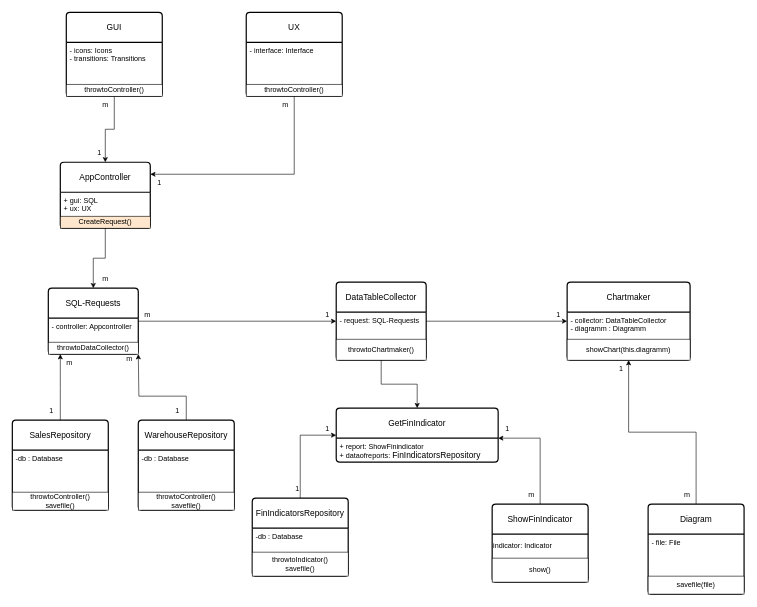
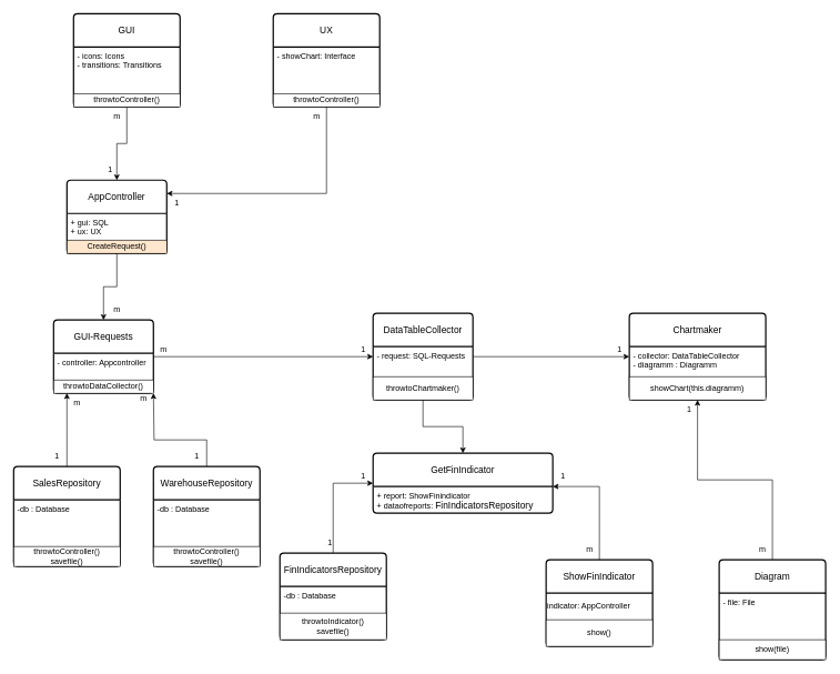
  <mxCell id="0" />
  <mxCell id="1" parent="0" />
  <mxCell id="2" value="" style="edgeStyle=orthogonalEdgeStyle;rounded=0;orthogonalLoop=1;jettySize=auto;html=1;" edge="1" parent="1" source="3" target="9"><mxGeometry relative="1" as="geometry" /></mxCell>
  <mxCell id="3" value="GUI" style="swimlane;childLayout=stackLayout;horizontal=1;startSize=50;horizontalStack=0;rounded=1;fontSize=14;fontStyle=0;strokeWidth=2;resizeParent=0;resizeLast=1;shadow=0;dashed=0;align=center;arcSize=4;whiteSpace=wrap;html=1;" vertex="1" parent="1"><mxGeometry x="110" y="20" width="160" height="140" as="geometry" /></mxCell>
  <mxCell id="4" value="- icons: Icons&lt;br&gt;-&amp;nbsp;transitions: Transitions" style="align=left;strokeColor=none;fillColor=none;spacingLeft=4;fontSize=12;verticalAlign=top;resizable=0;rotatable=0;part=1;html=1;" vertex="1" parent="3"><mxGeometry y="50" width="160" height="70" as="geometry" /></mxCell>
  <mxCell id="5" value="throwtoController()" style="rounded=0;whiteSpace=wrap;html=1;" vertex="1" parent="3"><mxGeometry y="120" width="160" height="20" as="geometry" /></mxCell>
  <mxCell id="6" value="UX" style="swimlane;childLayout=stackLayout;horizontal=1;startSize=50;horizontalStack=0;rounded=1;fontSize=14;fontStyle=0;strokeWidth=2;resizeParent=0;resizeLast=1;shadow=0;dashed=0;align=center;arcSize=4;whiteSpace=wrap;html=1;" vertex="1" parent="1"><mxGeometry x="410" y="20" width="160" height="140" as="geometry" /></mxCell>
- <mxCell id="7" value="- interface: Interface" style="align=left;strokeColor=none;fillColor=none;spacingLeft=4;fontSize=12;verticalAlign=top;resizable=0;rotatable=0;part=1;html=1;" vertex="1" parent="6"><mxGeometry y="50" width="160" height="70" as="geometry" /></mxCell>
+ <mxCell id="7" value="- showChart: Interface" style="align=left;strokeColor=none;fillColor=none;spacingLeft=4;fontSize=12;verticalAlign=top;resizable=0;rotatable=0;part=1;html=1;" vertex="1" parent="6"><mxGeometry y="50" width="160" height="70" as="geometry" /></mxCell>
  <mxCell id="8" value="throwtoController()" style="rounded=0;whiteSpace=wrap;html=1;" vertex="1" parent="6"><mxGeometry y="120" width="160" height="20" as="geometry" /></mxCell>
  <mxCell id="9" value="AppController" style="swimlane;childLayout=stackLayout;horizontal=1;startSize=50;horizontalStack=0;rounded=1;fontSize=14;fontStyle=0;strokeWidth=2;resizeParent=0;resizeLast=1;shadow=0;dashed=0;align=center;arcSize=4;whiteSpace=wrap;html=1;" vertex="1" parent="1"><mxGeometry x="100" y="270" width="150" height="110" as="geometry" /></mxCell>
  <mxCell id="10" value="+ gui: SQL&lt;br&gt;+ ux: UX" style="align=left;strokeColor=none;fillColor=none;spacingLeft=4;fontSize=12;verticalAlign=top;resizable=0;rotatable=0;part=1;html=1;" vertex="1" parent="9"><mxGeometry y="50" width="150" height="40" as="geometry" /></mxCell>
  <mxCell id="11" value="CreateRequest()" style="rounded=0;whiteSpace=wrap;html=1;fillColor=#ffe6cc;" vertex="1" parent="9"><mxGeometry y="90" width="150" height="20" as="geometry" /></mxCell>
  <mxCell id="12" style="edgeStyle=orthogonalEdgeStyle;rounded=0;orthogonalLoop=1;jettySize=auto;html=1;exitX=0.5;exitY=0;exitDx=0;exitDy=0;" edge="1" parent="1" source="13"><mxGeometry relative="1" as="geometry"><mxPoint x="100" y="590" as="targetPoint" /></mxGeometry></mxCell>
  <mxCell id="13" value="SalesRepository" style="swimlane;childLayout=stackLayout;horizontal=1;startSize=50;horizontalStack=0;rounded=1;fontSize=14;fontStyle=0;strokeWidth=2;resizeParent=0;resizeLast=1;shadow=0;dashed=0;align=center;arcSize=4;whiteSpace=wrap;html=1;" vertex="1" parent="1"><mxGeometry x="20" y="700" width="160" height="150" as="geometry" /></mxCell>
  <mxCell id="14" value="-db : Database" style="align=left;strokeColor=none;fillColor=none;spacingLeft=4;fontSize=12;verticalAlign=top;resizable=0;rotatable=0;part=1;html=1;" vertex="1" parent="13"><mxGeometry y="50" width="160" height="70" as="geometry" /></mxCell>
  <mxCell id="15" value="throwtoController()&lt;br&gt;savefile()" style="rounded=0;whiteSpace=wrap;html=1;" vertex="1" parent="13"><mxGeometry y="120" width="160" height="30" as="geometry" /></mxCell>
  <mxCell id="16" style="edgeStyle=orthogonalEdgeStyle;rounded=0;orthogonalLoop=1;jettySize=auto;html=1;exitX=0.5;exitY=0;exitDx=0;exitDy=0;entryX=1;entryY=1;entryDx=0;entryDy=0;" edge="1" parent="1" source="17" target="29"><mxGeometry relative="1" as="geometry"><mxPoint x="230" y="590" as="targetPoint" /><Array as="points"><mxPoint x="310" y="660" /><mxPoint x="231" y="660" /></Array></mxGeometry></mxCell>
  <mxCell id="17" value="WarehouseRepository" style="swimlane;childLayout=stackLayout;horizontal=1;startSize=50;horizontalStack=0;rounded=1;fontSize=14;fontStyle=0;strokeWidth=2;resizeParent=0;resizeLast=1;shadow=0;dashed=0;align=center;arcSize=4;whiteSpace=wrap;html=1;" vertex="1" parent="1"><mxGeometry x="230" y="700" width="160" height="150" as="geometry" /></mxCell>
  <mxCell id="18" value="-db : Database" style="align=left;strokeColor=none;fillColor=none;spacingLeft=4;fontSize=12;verticalAlign=top;resizable=0;rotatable=0;part=1;html=1;" vertex="1" parent="17"><mxGeometry y="50" width="160" height="70" as="geometry" /></mxCell>
  <mxCell id="19" value="throwtoController()&lt;br style=&quot;border-color: var(--border-color);&quot;&gt;savefile()" style="rounded=0;whiteSpace=wrap;html=1;" vertex="1" parent="17"><mxGeometry y="120" width="160" height="30" as="geometry" /></mxCell>
  <mxCell id="20" style="edgeStyle=orthogonalEdgeStyle;rounded=0;orthogonalLoop=1;jettySize=auto;html=1;exitX=0.5;exitY=1;exitDx=0;exitDy=0;" edge="1" parent="17" source="18" target="18"><mxGeometry relative="1" as="geometry" /></mxCell>
  <mxCell id="21" style="edgeStyle=orthogonalEdgeStyle;rounded=0;orthogonalLoop=1;jettySize=auto;html=1;exitX=0.5;exitY=0;exitDx=0;exitDy=0;entryX=0;entryY=0.5;entryDx=0;entryDy=0;" edge="1" parent="1" source="22" target="35"><mxGeometry relative="1" as="geometry" /></mxCell>
  <mxCell id="22" value="FinIndicatorsRepository" style="swimlane;childLayout=stackLayout;horizontal=1;startSize=50;horizontalStack=0;rounded=1;fontSize=14;fontStyle=0;strokeWidth=2;resizeParent=0;resizeLast=1;shadow=0;dashed=0;align=center;arcSize=4;whiteSpace=wrap;html=1;" vertex="1" parent="1"><mxGeometry x="420" y="830" width="160" height="130" as="geometry" /></mxCell>
  <mxCell id="23" value="-db : Database" style="align=left;strokeColor=none;fillColor=none;spacingLeft=4;fontSize=12;verticalAlign=top;resizable=0;rotatable=0;part=1;html=1;" vertex="1" parent="22"><mxGeometry y="50" width="160" height="40" as="geometry" /></mxCell>
  <mxCell id="24" value="throwtoIndicator()&lt;br style=&quot;border-color: var(--border-color);&quot;&gt;savefile()" style="rounded=0;whiteSpace=wrap;html=1;" vertex="1" parent="22"><mxGeometry y="90" width="160" height="40" as="geometry" /></mxCell>
  <mxCell id="25" style="edgeStyle=orthogonalEdgeStyle;rounded=0;orthogonalLoop=1;jettySize=auto;html=1;exitX=0.5;exitY=1;exitDx=0;exitDy=0;" edge="1" parent="1" source="8"><mxGeometry relative="1" as="geometry"><mxPoint x="250" y="290" as="targetPoint" /><Array as="points"><mxPoint x="490" y="290" /><mxPoint x="250" y="290" /></Array></mxGeometry></mxCell>
  <mxCell id="26" value="" style="edgeStyle=orthogonalEdgeStyle;rounded=0;orthogonalLoop=1;jettySize=auto;html=1;" edge="1" parent="1" source="27" target="32"><mxGeometry relative="1" as="geometry" /></mxCell>
- <mxCell id="27" value="SQL-Requests" style="swimlane;childLayout=stackLayout;horizontal=1;startSize=50;horizontalStack=0;rounded=1;fontSize=14;fontStyle=0;strokeWidth=2;resizeParent=0;resizeLast=1;shadow=0;dashed=0;align=center;arcSize=4;whiteSpace=wrap;html=1;" vertex="1" parent="1"><mxGeometry x="80" y="480" width="150" height="110" as="geometry" /></mxCell>
+ <mxCell id="27" value="GUI-Requests" style="swimlane;childLayout=stackLayout;horizontal=1;startSize=50;horizontalStack=0;rounded=1;fontSize=14;fontStyle=0;strokeWidth=2;resizeParent=0;resizeLast=1;shadow=0;dashed=0;align=center;arcSize=4;whiteSpace=wrap;html=1;" vertex="1" parent="1"><mxGeometry x="80" y="480" width="150" height="110" as="geometry" /></mxCell>
  <mxCell id="28" value="- controller: Appcontroller" style="align=left;strokeColor=none;fillColor=none;spacingLeft=4;fontSize=12;verticalAlign=top;resizable=0;rotatable=0;part=1;html=1;" vertex="1" parent="27"><mxGeometry y="50" width="150" height="40" as="geometry" /></mxCell>
  <mxCell id="29" value="throwtoDataCollector()" style="rounded=0;whiteSpace=wrap;html=1;" vertex="1" parent="27"><mxGeometry y="90" width="150" height="20" as="geometry" /></mxCell>
  <mxCell id="30" style="edgeStyle=orthogonalEdgeStyle;rounded=0;orthogonalLoop=1;jettySize=auto;html=1;exitX=0.5;exitY=1;exitDx=0;exitDy=0;entryX=0.5;entryY=0;entryDx=0;entryDy=0;" edge="1" parent="1" source="11" target="27"><mxGeometry relative="1" as="geometry" /></mxCell>
  <mxCell id="31" value="" style="edgeStyle=orthogonalEdgeStyle;rounded=0;orthogonalLoop=1;jettySize=auto;html=1;" edge="1" parent="1" source="32" target="46"><mxGeometry relative="1" as="geometry" /></mxCell>
  <mxCell id="32" value="DataTableCollector" style="swimlane;childLayout=stackLayout;horizontal=1;startSize=50;horizontalStack=0;rounded=1;fontSize=14;fontStyle=0;strokeWidth=2;resizeParent=0;resizeLast=1;shadow=0;dashed=0;align=center;arcSize=4;whiteSpace=wrap;html=1;" vertex="1" parent="1"><mxGeometry x="560" y="470" width="150" height="130" as="geometry" /></mxCell>
  <mxCell id="33" value="- request:&amp;nbsp;SQL-Requests" style="align=left;strokeColor=none;fillColor=none;spacingLeft=4;fontSize=12;verticalAlign=top;resizable=0;rotatable=0;part=1;html=1;" vertex="1" parent="32"><mxGeometry y="50" width="150" height="45" as="geometry" /></mxCell>
  <mxCell id="34" value="throwtoChartmaker()" style="rounded=0;whiteSpace=wrap;html=1;" vertex="1" parent="32"><mxGeometry y="95" width="150" height="35" as="geometry" /></mxCell>
  <mxCell id="35" value="GetFinIndicator" style="swimlane;childLayout=stackLayout;horizontal=1;startSize=50;horizontalStack=0;rounded=1;fontSize=14;fontStyle=0;strokeWidth=2;resizeParent=0;resizeLast=1;shadow=0;dashed=0;align=center;arcSize=4;whiteSpace=wrap;html=1;" vertex="1" parent="1"><mxGeometry x="560" y="680" width="270" height="90" as="geometry" /></mxCell>
  <mxCell id="36" value="+&amp;nbsp;report: ShowFinindicator&lt;br&gt;+ dataofreports:&amp;nbsp;&lt;span style=&quot;font-size: 14px; text-align: center;&quot;&gt;FinIndicatorsRepository&lt;/span&gt;&lt;span style=&quot;background-color: initial;&quot;&gt;&lt;br&gt;&lt;/span&gt;" style="align=left;strokeColor=none;fillColor=none;spacingLeft=4;fontSize=12;verticalAlign=top;resizable=0;rotatable=0;part=1;html=1;" vertex="1" parent="35"><mxGeometry y="50" width="270" height="40" as="geometry" /></mxCell>
  <mxCell id="37" style="edgeStyle=orthogonalEdgeStyle;rounded=0;orthogonalLoop=1;jettySize=auto;html=1;exitX=0.5;exitY=1;exitDx=0;exitDy=0;entryX=0.5;entryY=0;entryDx=0;entryDy=0;" edge="1" parent="1" source="34" target="35"><mxGeometry relative="1" as="geometry" /></mxCell>
  <mxCell id="38" style="edgeStyle=orthogonalEdgeStyle;rounded=0;orthogonalLoop=1;jettySize=auto;html=1;exitX=0.5;exitY=0;exitDx=0;exitDy=0;entryX=1;entryY=0;entryDx=0;entryDy=0;" edge="1" parent="1" source="39" target="36"><mxGeometry relative="1" as="geometry"><mxPoint x="730" y="730" as="targetPoint" /><Array as="points"><mxPoint x="900" y="730" /></Array></mxGeometry></mxCell>
  <mxCell id="39" value="ShowFinIndicator" style="swimlane;childLayout=stackLayout;horizontal=1;startSize=50;horizontalStack=0;rounded=1;fontSize=14;fontStyle=0;strokeWidth=2;resizeParent=0;resizeLast=1;shadow=0;dashed=0;align=center;arcSize=4;whiteSpace=wrap;html=1;" vertex="1" parent="1"><mxGeometry x="820" y="840" width="160" height="130" as="geometry" /></mxCell>
- <mxCell id="40" value="indicator: Indicator" style="text;html=1;align=left;verticalAlign=middle;resizable=0;points=[];autosize=1;strokeColor=none;fillColor=none;" vertex="1" parent="39"><mxGeometry y="50" width="160" height="40" as="geometry" /></mxCell>
+ <mxCell id="40" value="indicator: AppController" style="text;html=1;align=left;verticalAlign=middle;resizable=0;points=[];autosize=1;strokeColor=none;fillColor=none;" vertex="1" parent="39"><mxGeometry y="50" width="160" height="40" as="geometry" /></mxCell>
  <mxCell id="41" value="show()" style="rounded=0;whiteSpace=wrap;html=1;" vertex="1" parent="39"><mxGeometry y="90" width="160" height="40" as="geometry" /></mxCell>
  <mxCell id="42" style="edgeStyle=orthogonalEdgeStyle;rounded=0;orthogonalLoop=1;jettySize=auto;html=1;exitX=0.5;exitY=0;exitDx=0;exitDy=0;entryX=0.5;entryY=1;entryDx=0;entryDy=0;" edge="1" parent="1" source="43" target="46"><mxGeometry relative="1" as="geometry" /></mxCell>
  <mxCell id="43" value="Diagram" style="swimlane;childLayout=stackLayout;horizontal=1;startSize=50;horizontalStack=0;rounded=1;fontSize=14;fontStyle=0;strokeWidth=2;resizeParent=0;resizeLast=1;shadow=0;dashed=0;align=center;arcSize=4;whiteSpace=wrap;html=1;" vertex="1" parent="1"><mxGeometry x="1080" y="840" width="160" height="150" as="geometry" /></mxCell>
  <mxCell id="44" value="- file: File" style="align=left;strokeColor=none;fillColor=none;spacingLeft=4;fontSize=12;verticalAlign=top;resizable=0;rotatable=0;part=1;html=1;" vertex="1" parent="43"><mxGeometry y="50" width="160" height="70" as="geometry" /></mxCell>
- <mxCell id="45" value="savefile(file)" style="rounded=0;whiteSpace=wrap;html=1;" vertex="1" parent="43"><mxGeometry y="120" width="160" height="30" as="geometry" /></mxCell>
+ <mxCell id="45" value="show(file)" style="rounded=0;whiteSpace=wrap;html=1;" vertex="1" parent="43"><mxGeometry y="120" width="160" height="30" as="geometry" /></mxCell>
  <mxCell id="46" value="Chartmaker" style="swimlane;childLayout=stackLayout;horizontal=1;startSize=50;horizontalStack=0;rounded=1;fontSize=14;fontStyle=0;strokeWidth=2;resizeParent=0;resizeLast=1;shadow=0;dashed=0;align=center;arcSize=4;whiteSpace=wrap;html=1;" vertex="1" parent="1"><mxGeometry x="945" y="470" width="205" height="130" as="geometry" /></mxCell>
  <mxCell id="47" value="- collector:&amp;nbsp;DataTableCollector&lt;br&gt;- diagramm : Diagramm" style="align=left;strokeColor=none;fillColor=none;spacingLeft=4;fontSize=12;verticalAlign=top;resizable=0;rotatable=0;part=1;html=1;" vertex="1" parent="46"><mxGeometry y="50" width="205" height="45" as="geometry" /></mxCell>
  <mxCell id="48" value="showChart(this.diagramm)" style="rounded=0;whiteSpace=wrap;html=1;" vertex="1" parent="46"><mxGeometry y="95" width="205" height="35" as="geometry" /></mxCell>
  <mxCell id="49" value="1" style="text;html=1;align=center;verticalAlign=middle;resizable=0;points=[];autosize=1;strokeColor=none;fillColor=none;" vertex="1" parent="1"><mxGeometry x="70" y="670" width="30" height="30" as="geometry" /></mxCell>
  <mxCell id="50" value="1" style="text;html=1;align=center;verticalAlign=middle;resizable=0;points=[];autosize=1;strokeColor=none;fillColor=none;" vertex="1" parent="1"><mxGeometry x="280" y="670" width="30" height="30" as="geometry" /></mxCell>
  <mxCell id="51" value="1" style="text;html=1;align=center;verticalAlign=middle;resizable=0;points=[];autosize=1;strokeColor=none;fillColor=none;" vertex="1" parent="1"><mxGeometry x="480" y="800" width="30" height="30" as="geometry" /></mxCell>
  <mxCell id="52" value="1" style="text;html=1;align=center;verticalAlign=middle;resizable=0;points=[];autosize=1;strokeColor=none;fillColor=none;" vertex="1" parent="1"><mxGeometry x="250" y="290" width="30" height="30" as="geometry" /></mxCell>
  <mxCell id="53" value="1" style="text;html=1;align=center;verticalAlign=middle;resizable=0;points=[];autosize=1;strokeColor=none;fillColor=none;" vertex="1" parent="1"><mxGeometry x="150" y="240" width="30" height="30" as="geometry" /></mxCell>
  <mxCell id="54" value="m" style="text;html=1;align=center;verticalAlign=middle;resizable=0;points=[];autosize=1;strokeColor=none;fillColor=none;" vertex="1" parent="1"><mxGeometry x="160" y="160" width="30" height="30" as="geometry" /></mxCell>
  <mxCell id="55" value="m" style="text;html=1;align=center;verticalAlign=middle;resizable=0;points=[];autosize=1;strokeColor=none;fillColor=none;" vertex="1" parent="1"><mxGeometry x="460" y="160" width="30" height="30" as="geometry" /></mxCell>
  <mxCell id="56" value="m" style="text;html=1;align=center;verticalAlign=middle;resizable=0;points=[];autosize=1;strokeColor=none;fillColor=none;" vertex="1" parent="1"><mxGeometry x="160" y="450" width="30" height="30" as="geometry" /></mxCell>
  <mxCell id="57" value="m" style="text;html=1;align=center;verticalAlign=middle;resizable=0;points=[];autosize=1;strokeColor=none;fillColor=none;" vertex="1" parent="1"><mxGeometry x="100" y="590" width="30" height="30" as="geometry" /></mxCell>
  <mxCell id="58" value="m" style="text;html=1;align=center;verticalAlign=middle;resizable=0;points=[];autosize=1;strokeColor=none;fillColor=none;" vertex="1" parent="1"><mxGeometry x="200" y="582.5" width="30" height="30" as="geometry" /></mxCell>
  <mxCell id="59" value="m" style="text;html=1;align=center;verticalAlign=middle;resizable=0;points=[];autosize=1;strokeColor=none;fillColor=none;" vertex="1" parent="1"><mxGeometry x="870" y="810" width="30" height="30" as="geometry" /></mxCell>
  <mxCell id="60" value="1" style="text;html=1;align=center;verticalAlign=middle;resizable=0;points=[];autosize=1;strokeColor=none;fillColor=none;" vertex="1" parent="1"><mxGeometry x="830" y="700" width="30" height="30" as="geometry" /></mxCell>
  <mxCell id="61" value="1" style="text;html=1;align=center;verticalAlign=middle;resizable=0;points=[];autosize=1;strokeColor=none;fillColor=none;" vertex="1" parent="1"><mxGeometry x="530" y="700" width="30" height="30" as="geometry" /></mxCell>
  <mxCell id="62" value="1" style="text;html=1;align=center;verticalAlign=middle;resizable=0;points=[];autosize=1;strokeColor=none;fillColor=none;" vertex="1" parent="1"><mxGeometry x="530" y="510" width="30" height="30" as="geometry" /></mxCell>
  <mxCell id="63" value="m" style="text;html=1;align=center;verticalAlign=middle;resizable=0;points=[];autosize=1;strokeColor=none;fillColor=none;" vertex="1" parent="1"><mxGeometry x="230" y="510" width="30" height="30" as="geometry" /></mxCell>
  <mxCell id="64" value="1" style="text;html=1;align=center;verticalAlign=middle;resizable=0;points=[];autosize=1;strokeColor=none;fillColor=none;" vertex="1" parent="1"><mxGeometry x="915" y="510" width="30" height="30" as="geometry" /></mxCell>
  <mxCell id="65" value="m" style="text;html=1;align=center;verticalAlign=middle;resizable=0;points=[];autosize=1;strokeColor=none;fillColor=none;" vertex="1" parent="1"><mxGeometry x="1130" y="810" width="30" height="30" as="geometry" /></mxCell>
  <mxCell id="66" value="1" style="text;html=1;align=center;verticalAlign=middle;resizable=0;points=[];autosize=1;strokeColor=none;fillColor=none;" vertex="1" parent="1"><mxGeometry x="1020" y="600" width="30" height="30" as="geometry" /></mxCell>
